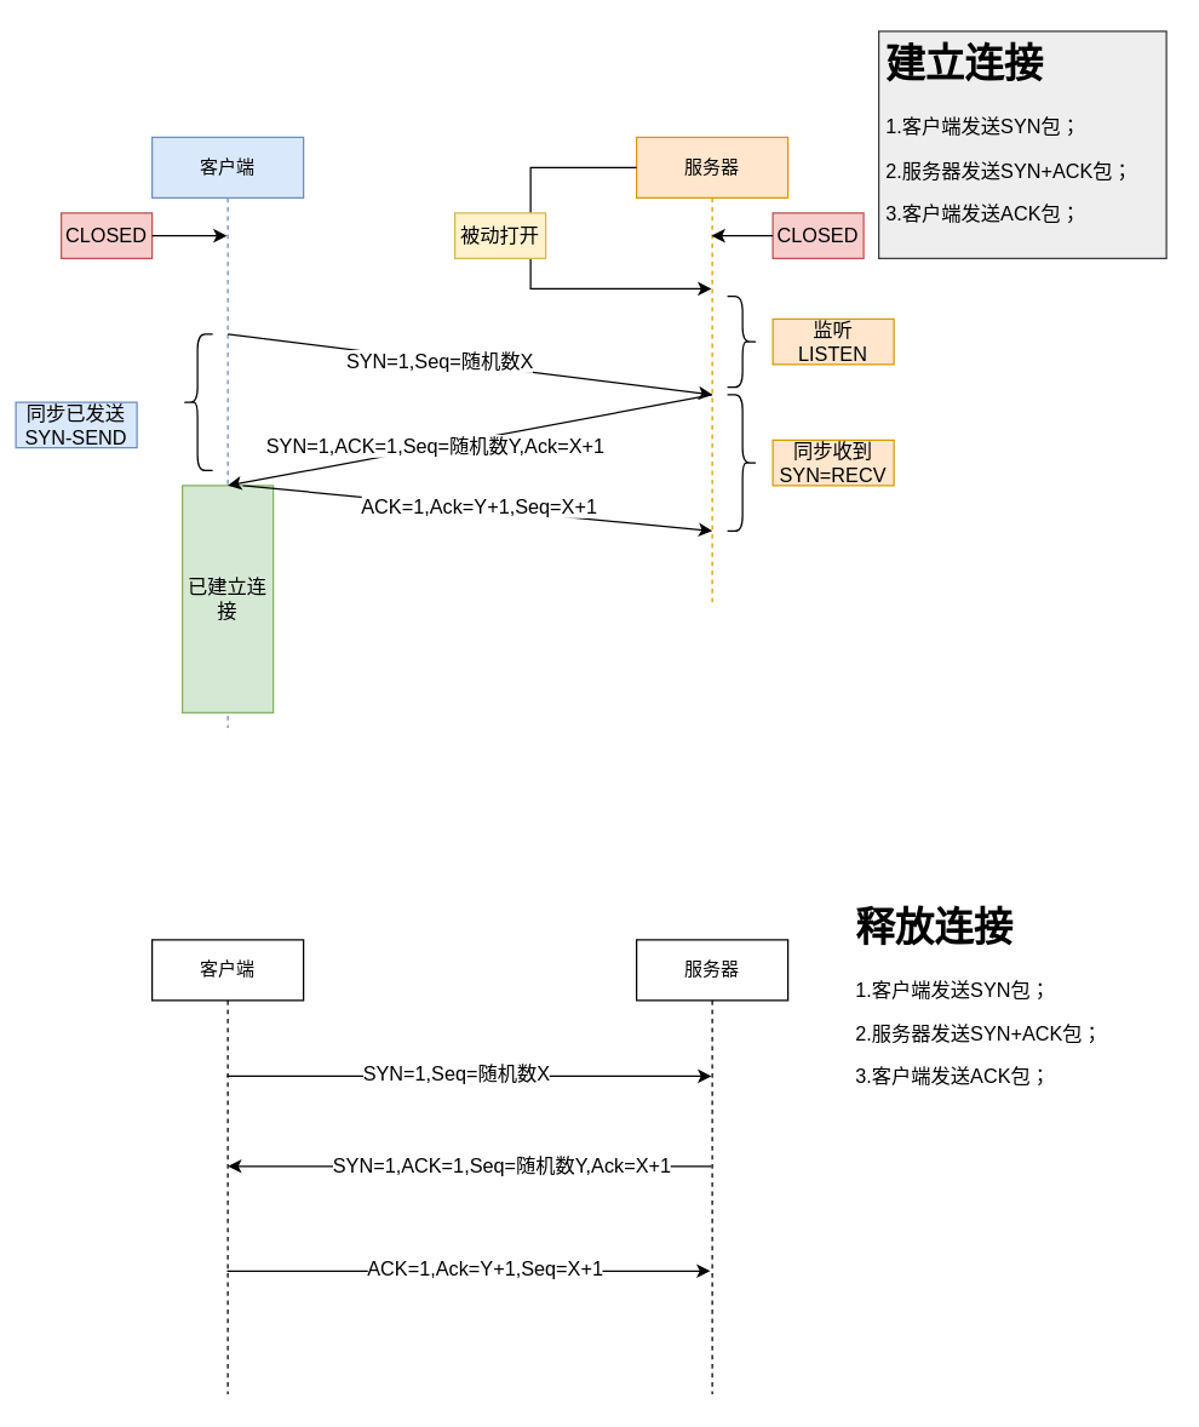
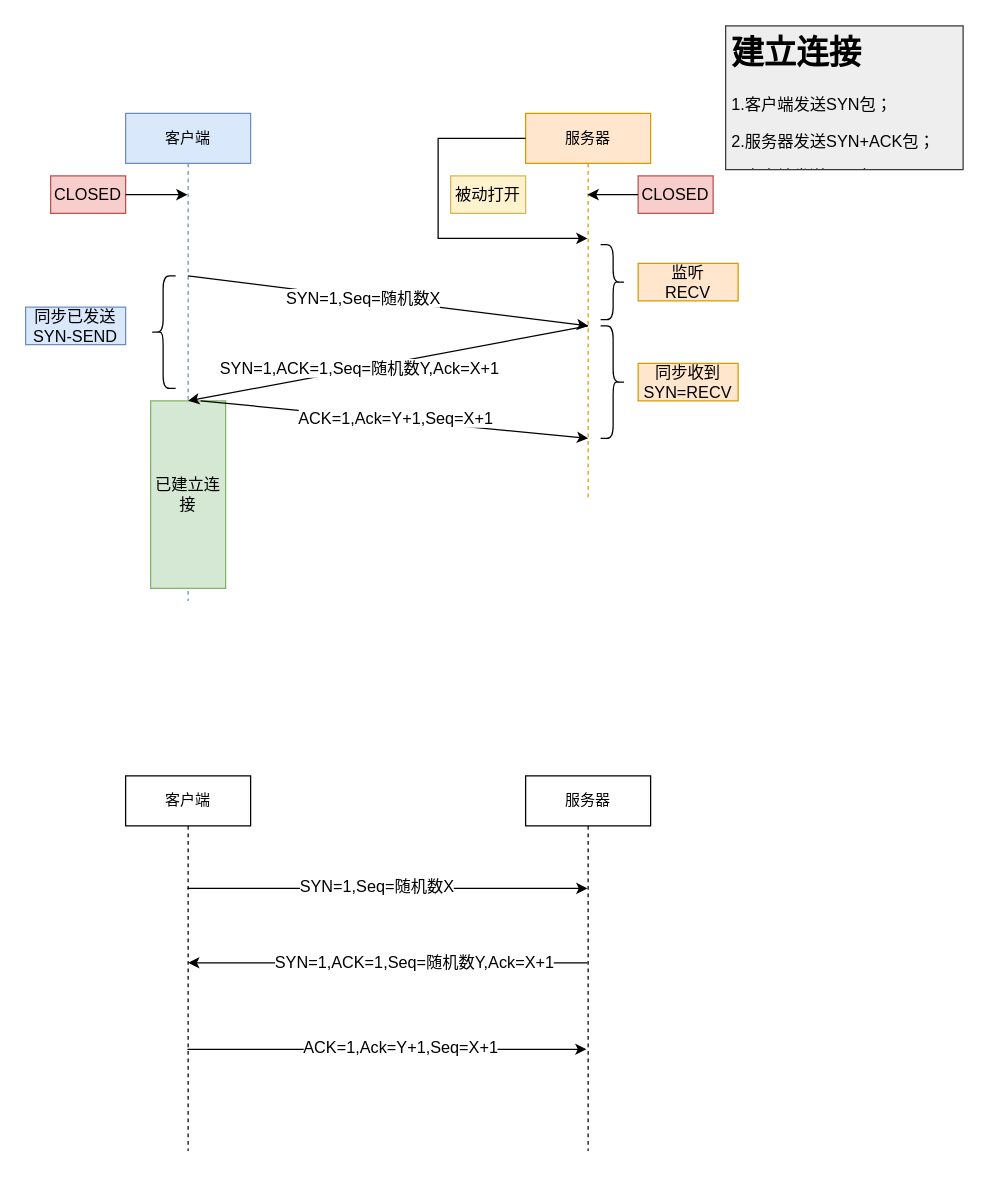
  <mxCell id="0" />
  <mxCell id="1" parent="0" />
  <mxCell id="2" value="客户端" style="shape=umlLifeline;perimeter=lifelinePerimeter;whiteSpace=wrap;html=1;container=1;collapsible=0;recursiveResize=0;outlineConnect=0;fillColor=#dae8fc;strokeColor=#6c8ebf;" vertex="1" parent="1"><mxGeometry x="100" y="90" width="100" height="390" as="geometry" /></mxCell>
  <mxCell id="3" value="" style="shape=curlyBracket;whiteSpace=wrap;html=1;rounded=1;fontSize=13;align=left;verticalAlign=top;" vertex="1" parent="2"><mxGeometry x="20" y="130" width="20" height="90" as="geometry" /></mxCell>
  <mxCell id="4" value="" style="endArrow=classic;html=1;rounded=0;" edge="1" parent="2"><mxGeometry width="50" height="50" relative="1" as="geometry"><mxPoint x="50" y="130" as="sourcePoint" /><mxPoint x="370" y="170" as="targetPoint" /><Array as="points" /></mxGeometry></mxCell>
  <mxCell id="5" value="SYN=1,Seq=随机数X" style="edgeLabel;html=1;align=center;verticalAlign=middle;resizable=0;points=[];fontSize=13;" vertex="1" connectable="0" parent="4"><mxGeometry x="-0.397" y="3" relative="1" as="geometry"><mxPoint x="43" y="8" as="offset" /></mxGeometry></mxCell>
  <mxCell id="6" value="已建立连接" style="text;html=1;strokeColor=#82b366;fillColor=#d5e8d4;align=center;verticalAlign=middle;whiteSpace=wrap;rounded=0;fontSize=13;" vertex="1" parent="2"><mxGeometry x="20" y="230" width="60" height="150" as="geometry" /></mxCell>
  <mxCell id="7" value="服务器" style="shape=umlLifeline;perimeter=lifelinePerimeter;whiteSpace=wrap;html=1;container=1;collapsible=0;recursiveResize=0;outlineConnect=0;fillColor=#ffe6cc;strokeColor=#d79b00;" vertex="1" parent="1"><mxGeometry x="420" y="90" width="100" height="310" as="geometry" /></mxCell>
  <mxCell id="8" value="" style="shape=curlyBracket;whiteSpace=wrap;html=1;rounded=1;flipH=1;fontSize=13;fillColor=none;align=left;verticalAlign=top;size=0.5;" vertex="1" parent="7"><mxGeometry x="60" y="105" width="20" height="60" as="geometry" /></mxCell>
  <mxCell id="9" value="" style="shape=curlyBracket;whiteSpace=wrap;html=1;rounded=1;flipH=1;fontSize=13;fillColor=none;align=left;verticalAlign=top;" vertex="1" parent="7"><mxGeometry x="60" y="170" width="20" height="90" as="geometry" /></mxCell>
- <mxCell id="10" value="&lt;h1&gt;建立连接&lt;/h1&gt;&lt;p&gt;1.客户端发送SYN包；&lt;/p&gt;&lt;p&gt;2.服务器发送SYN+ACK包；&lt;/p&gt;&lt;p&gt;3.客户端发送ACK包；&lt;/p&gt;" style="text;html=1;strokeColor=#36393d;fillColor=#eeeeee;spacing=5;spacingTop=-20;whiteSpace=wrap;overflow=hidden;rounded=0;fontSize=13;align=left;verticalAlign=top;" vertex="1" parent="1"><mxGeometry x="580" y="20" width="190" height="150" as="geometry" /></mxCell>
+ <mxCell id="10" value="&lt;h1&gt;建立连接&lt;/h1&gt;&lt;p&gt;1.客户端发送SYN包；&lt;/p&gt;&lt;p&gt;2.服务器发送SYN+ACK包；&lt;/p&gt;&lt;p&gt;3.客户端发送ACK包；&lt;/p&gt;" style="text;html=1;strokeColor=#36393d;fillColor=#eeeeee;spacing=5;spacingTop=-20;whiteSpace=wrap;overflow=hidden;rounded=0;fontSize=13;align=left;verticalAlign=top;" vertex="1" parent="1"><mxGeometry x="580" y="20" width="190" height="115" as="geometry" /></mxCell>
  <mxCell id="11" value="客户端" style="shape=umlLifeline;perimeter=lifelinePerimeter;whiteSpace=wrap;html=1;container=1;collapsible=0;recursiveResize=0;outlineConnect=0;" vertex="1" parent="1"><mxGeometry x="100" y="620" width="100" height="300" as="geometry" /></mxCell>
  <mxCell id="12" value="服务器" style="shape=umlLifeline;perimeter=lifelinePerimeter;whiteSpace=wrap;html=1;container=1;collapsible=0;recursiveResize=0;outlineConnect=0;" vertex="1" parent="1"><mxGeometry x="420" y="620" width="100" height="300" as="geometry" /></mxCell>
  <mxCell id="13" value="" style="endArrow=classic;html=1;rounded=0;fontSize=13;" edge="1" parent="12"><mxGeometry width="50" height="50" relative="1" as="geometry"><mxPoint x="49.5" y="149.5" as="sourcePoint" /><mxPoint x="-270" y="149.5" as="targetPoint" /><Array as="points"><mxPoint x="-70" y="149.5" /><mxPoint x="-230" y="149.5" /></Array></mxGeometry></mxCell>
  <mxCell id="14" value="SYN=1,ACK=1,Seq=随机数Y,Ack=X+1" style="edgeLabel;html=1;align=center;verticalAlign=middle;resizable=0;points=[];fontSize=13;" vertex="1" connectable="0" parent="13"><mxGeometry x="0.193" y="-1" relative="1" as="geometry"><mxPoint x="52" as="offset" /></mxGeometry></mxCell>
  <mxCell id="15" value="" style="endArrow=classic;html=1;rounded=0;" edge="1" parent="1" source="11" target="12"><mxGeometry width="50" height="50" relative="1" as="geometry"><mxPoint x="360" y="830" as="sourcePoint" /><mxPoint x="410" y="780" as="targetPoint" /><Array as="points"><mxPoint x="290" y="710" /></Array></mxGeometry></mxCell>
  <mxCell id="16" value="SYN=1,Seq=随机数X" style="edgeLabel;html=1;align=center;verticalAlign=middle;resizable=0;points=[];fontSize=13;" vertex="1" connectable="0" parent="15"><mxGeometry x="-0.397" y="3" relative="1" as="geometry"><mxPoint x="55" as="offset" /></mxGeometry></mxCell>
  <mxCell id="17" value="" style="endArrow=classic;html=1;rounded=0;fontSize=13;entryX=0.487;entryY=0.729;entryDx=0;entryDy=0;entryPerimeter=0;" edge="1" parent="1" source="11" target="12"><mxGeometry width="50" height="50" relative="1" as="geometry"><mxPoint x="270" y="890" as="sourcePoint" /><mxPoint x="320" y="840" as="targetPoint" /></mxGeometry></mxCell>
  <mxCell id="18" value="ACK=1,Ack=Y+1,Seq=X+1" style="edgeLabel;html=1;align=center;verticalAlign=middle;resizable=0;points=[];fontSize=13;" vertex="1" connectable="0" parent="17"><mxGeometry x="-0.239" y="2" relative="1" as="geometry"><mxPoint x="49" as="offset" /></mxGeometry></mxCell>
- <mxCell id="19" value="&lt;h1&gt;释放连接&lt;/h1&gt;&lt;p&gt;1.客户端发送SYN包；&lt;/p&gt;&lt;p&gt;2.服务器发送SYN+ACK包；&lt;/p&gt;&lt;p&gt;3.客户端发送ACK包；&lt;/p&gt;" style="text;html=1;strokeColor=none;fillColor=none;spacing=5;spacingTop=-20;whiteSpace=wrap;overflow=hidden;rounded=0;fontSize=13;align=left;verticalAlign=top;" vertex="1" parent="1"><mxGeometry x="560" y="590" width="190" height="150" as="geometry" /></mxCell>
- <mxCell id="20" value="同步已发送&lt;br&gt;SYN-SEND" style="text;html=1;strokeColor=#6c8ebf;fillColor=#dae8fc;align=center;verticalAlign=middle;whiteSpace=wrap;rounded=0;fontSize=13;" vertex="1" parent="1"><mxGeometry x="10" y="265" width="80" height="30" as="geometry" /></mxCell>
- <mxCell id="21" value="监听&lt;br&gt;LISTEN" style="text;html=1;strokeColor=#d79b00;fillColor=#ffe6cc;align=center;verticalAlign=middle;whiteSpace=wrap;rounded=0;fontSize=13;" vertex="1" parent="1"><mxGeometry x="510" y="210" width="80" height="30" as="geometry" /></mxCell>
+ <mxCell id="20" value="同步已发送&lt;br&gt;SYN-SEND" style="text;html=1;strokeColor=#6c8ebf;fillColor=#dae8fc;align=center;verticalAlign=middle;whiteSpace=wrap;rounded=0;fontSize=13;" vertex="1" parent="1"><mxGeometry x="20" y="245" width="80" height="30" as="geometry" /></mxCell>
+ <mxCell id="21" value="监听&lt;br&gt;RECV" style="text;html=1;strokeColor=#d79b00;fillColor=#ffe6cc;align=center;verticalAlign=middle;whiteSpace=wrap;rounded=0;fontSize=13;" vertex="1" parent="1"><mxGeometry x="510" y="210" width="80" height="30" as="geometry" /></mxCell>
  <mxCell id="22" value="CLOSED" style="text;html=1;strokeColor=#b85450;fillColor=#f8cecc;align=center;verticalAlign=middle;whiteSpace=wrap;rounded=0;fontSize=13;" vertex="1" parent="1"><mxGeometry x="40" y="140" width="60" height="30" as="geometry" /></mxCell>
  <mxCell id="23" value="CLOSED" style="text;html=1;strokeColor=#b85450;fillColor=#f8cecc;align=center;verticalAlign=middle;whiteSpace=wrap;rounded=0;fontSize=13;" vertex="1" parent="1"><mxGeometry x="510" y="140" width="60" height="30" as="geometry" /></mxCell>
  <mxCell id="24" value="" style="endArrow=classic;html=1;rounded=0;fontSize=13;exitX=1;exitY=0.5;exitDx=0;exitDy=0;" edge="1" parent="1" source="22" target="2"><mxGeometry width="50" height="50" relative="1" as="geometry"><mxPoint x="300" y="170" as="sourcePoint" /><mxPoint x="350" y="120" as="targetPoint" /></mxGeometry></mxCell>
  <mxCell id="25" value="" style="endArrow=classic;html=1;rounded=0;fontSize=13;exitX=0;exitY=0.5;exitDx=0;exitDy=0;" edge="1" parent="1" source="23" target="7"><mxGeometry width="50" height="50" relative="1" as="geometry"><mxPoint x="300" y="170" as="sourcePoint" /><mxPoint x="350" y="120" as="targetPoint" /></mxGeometry></mxCell>
  <mxCell id="26" value="" style="endArrow=classic;html=1;rounded=0;fontSize=13;" edge="1" parent="1"><mxGeometry width="50" height="50" relative="1" as="geometry"><mxPoint x="160" y="320" as="sourcePoint" /><mxPoint x="470" y="350" as="targetPoint" /><Array as="points" /></mxGeometry></mxCell>
  <mxCell id="27" value="ACK=1,Ack=Y+1,Seq=X+1" style="edgeLabel;html=1;align=center;verticalAlign=middle;resizable=0;points=[];fontSize=13;" vertex="1" connectable="0" parent="26"><mxGeometry x="0.193" y="-1" relative="1" as="geometry"><mxPoint x="-30" y="-5" as="offset" /></mxGeometry></mxCell>
  <mxCell id="28" value="" style="edgeStyle=segmentEdgeStyle;endArrow=classic;html=1;rounded=0;fontSize=13;" edge="1" parent="1" target="7"><mxGeometry width="50" height="50" relative="1" as="geometry"><mxPoint x="420" y="110" as="sourcePoint" /><mxPoint x="360" y="190" as="targetPoint" /><Array as="points"><mxPoint x="350" y="110" /><mxPoint x="350" y="190" /></Array></mxGeometry></mxCell>
- <mxCell id="29" value="被动打开" style="text;html=1;strokeColor=#d6b656;fillColor=#fff2cc;align=center;verticalAlign=middle;whiteSpace=wrap;rounded=0;fontSize=13;" vertex="1" parent="1"><mxGeometry x="300" y="140" width="60" height="30" as="geometry" /></mxCell>
+ <mxCell id="29" value="被动打开" style="text;html=1;strokeColor=#d6b656;fillColor=#fff2cc;align=center;verticalAlign=middle;whiteSpace=wrap;rounded=0;fontSize=13;" vertex="1" parent="1"><mxGeometry x="360" y="140" width="60" height="30" as="geometry" /></mxCell>
  <mxCell id="30" value="" style="endArrow=classic;html=1;rounded=0;fontSize=13;entryX=0.5;entryY=0;entryDx=0;entryDy=0;" edge="1" parent="1" target="6"><mxGeometry width="50" height="50" relative="1" as="geometry"><mxPoint x="470" y="260" as="sourcePoint" /><mxPoint x="150" y="310" as="targetPoint" /></mxGeometry></mxCell>
  <mxCell id="31" value="SYN=1,ACK=1,Seq=随机数Y,Ack=X+1" style="edgeLabel;html=1;align=center;verticalAlign=middle;resizable=0;points=[];fontSize=13;" vertex="1" connectable="0" parent="30"><mxGeometry x="0.151" y="-1" relative="1" as="geometry"><mxPoint as="offset" /></mxGeometry></mxCell>
  <mxCell id="32" value="同步收到&lt;br&gt;SYN=RECV" style="text;html=1;strokeColor=#d79b00;fillColor=#ffe6cc;align=center;verticalAlign=middle;whiteSpace=wrap;rounded=0;fontSize=13;" vertex="1" parent="1"><mxGeometry x="510" y="290" width="80" height="30" as="geometry" /></mxCell>
